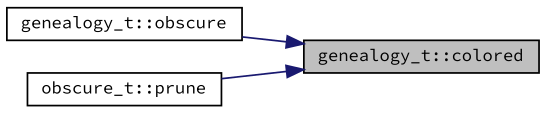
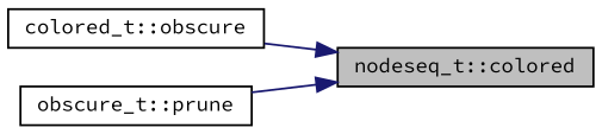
  digraph {
    fontname="Source Code Pro"
    rankdir=RL
    node [color=black fillcolor=white fontname="Source Code Pro" fontsize=10 shape=record style=filled]
    edge [color=midnightblue dir=back fontname="Source Code Pro" fontsize=10 labelfontname=Helvetica labelfontsize=10 style=solid]
-   n1 [fillcolor=grey75 fontcolor=black height=0.2 label="genealogy_t::colored" width=0.4]
-   n2 [height=0.2 label="genealogy_t::obscure" width=0.4]
+   n1 [fillcolor=grey75 fontcolor=black height=0.2 label="nodeseq_t::colored" width=0.4]
+   n2 [height=0.2 label="colored_t::obscure" width=0.4]
    n3 [height=0.2 label="obscure_t::prune" width=0.4]
    n1 -> n2
    n1 -> n3
  }
